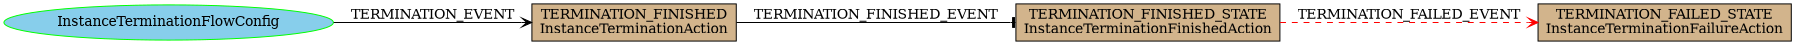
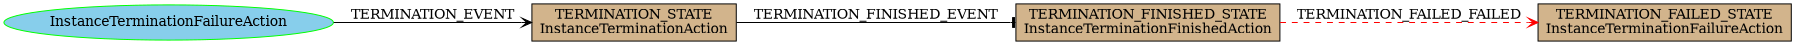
  digraph {
    rankdir=LR
    node [color=black fillcolor=tan shape=rect style=filled]
    edge [arrowhead=vee color=black style=solid]
-   n1 [color=green fillcolor=skyblue label=InstanceTerminationFlowConfig shape=ellipse]
-   n2 [label="TERMINATION_FINISHED\nInstanceTerminationAction"]
+   n1 [color=green fillcolor=skyblue label=InstanceTerminationFailureAction shape=ellipse]
+   n2 [label="TERMINATION_STATE\nInstanceTerminationAction"]
    n3 [label="TERMINATION_FINISHED_STATE\nInstanceTerminationFinishedAction"]
    n4 [label="TERMINATION_FAILED_STATE\nInstanceTerminationFailureAction"]
    n1 -> n2 [label=TERMINATION_EVENT]
    n2 -> n3 [arrowhead=tee label=TERMINATION_FINISHED_EVENT]
-   n3 -> n4 [color=red label=TERMINATION_FAILED_EVENT style=dashed]
+   n3 -> n4 [color=red label=TERMINATION_FAILED_FAILED style=dashed]
  }
